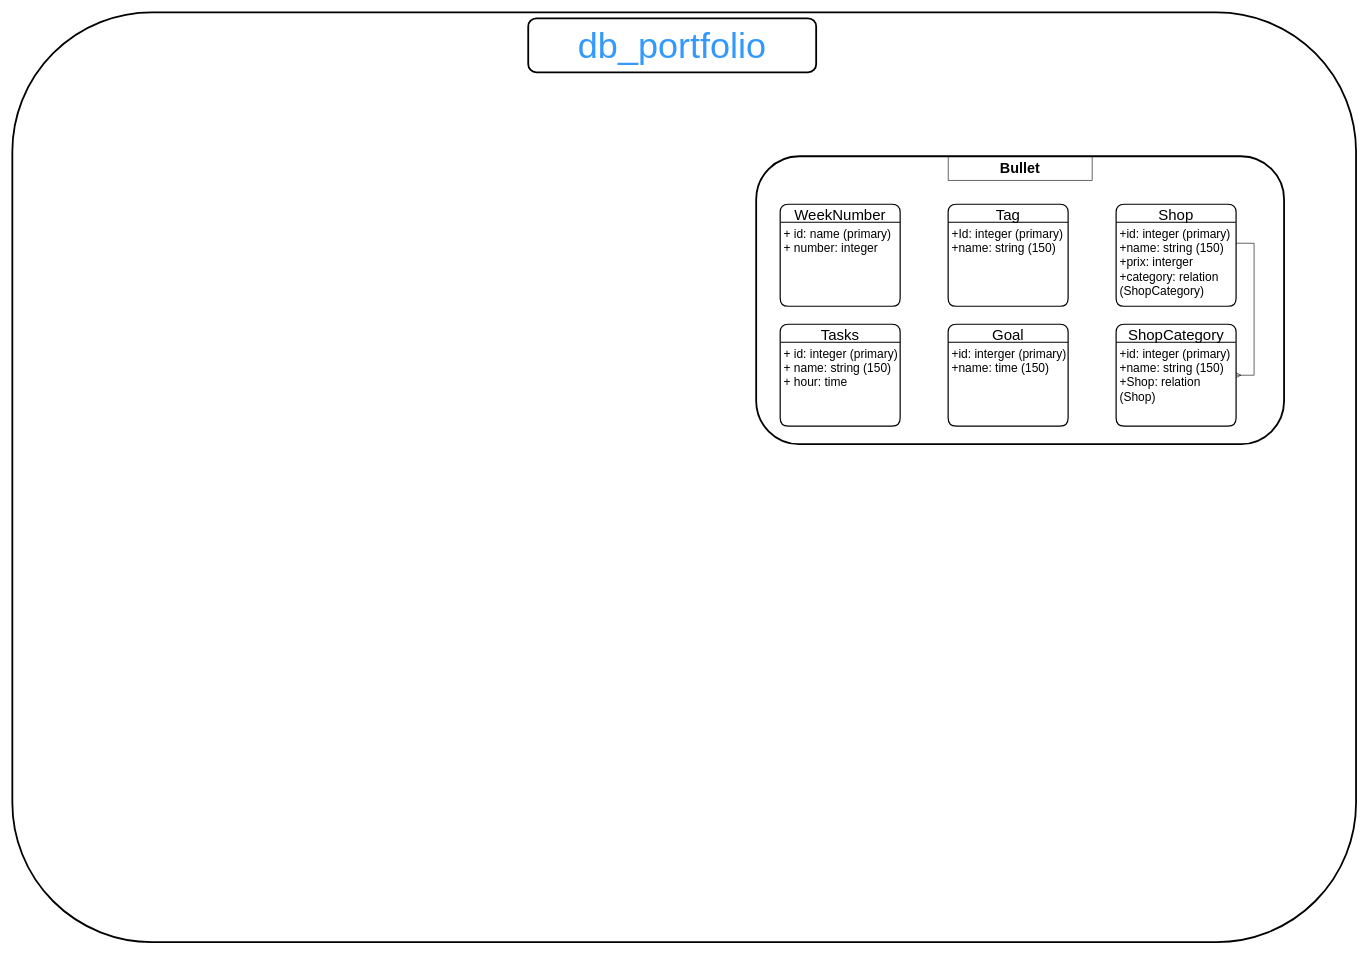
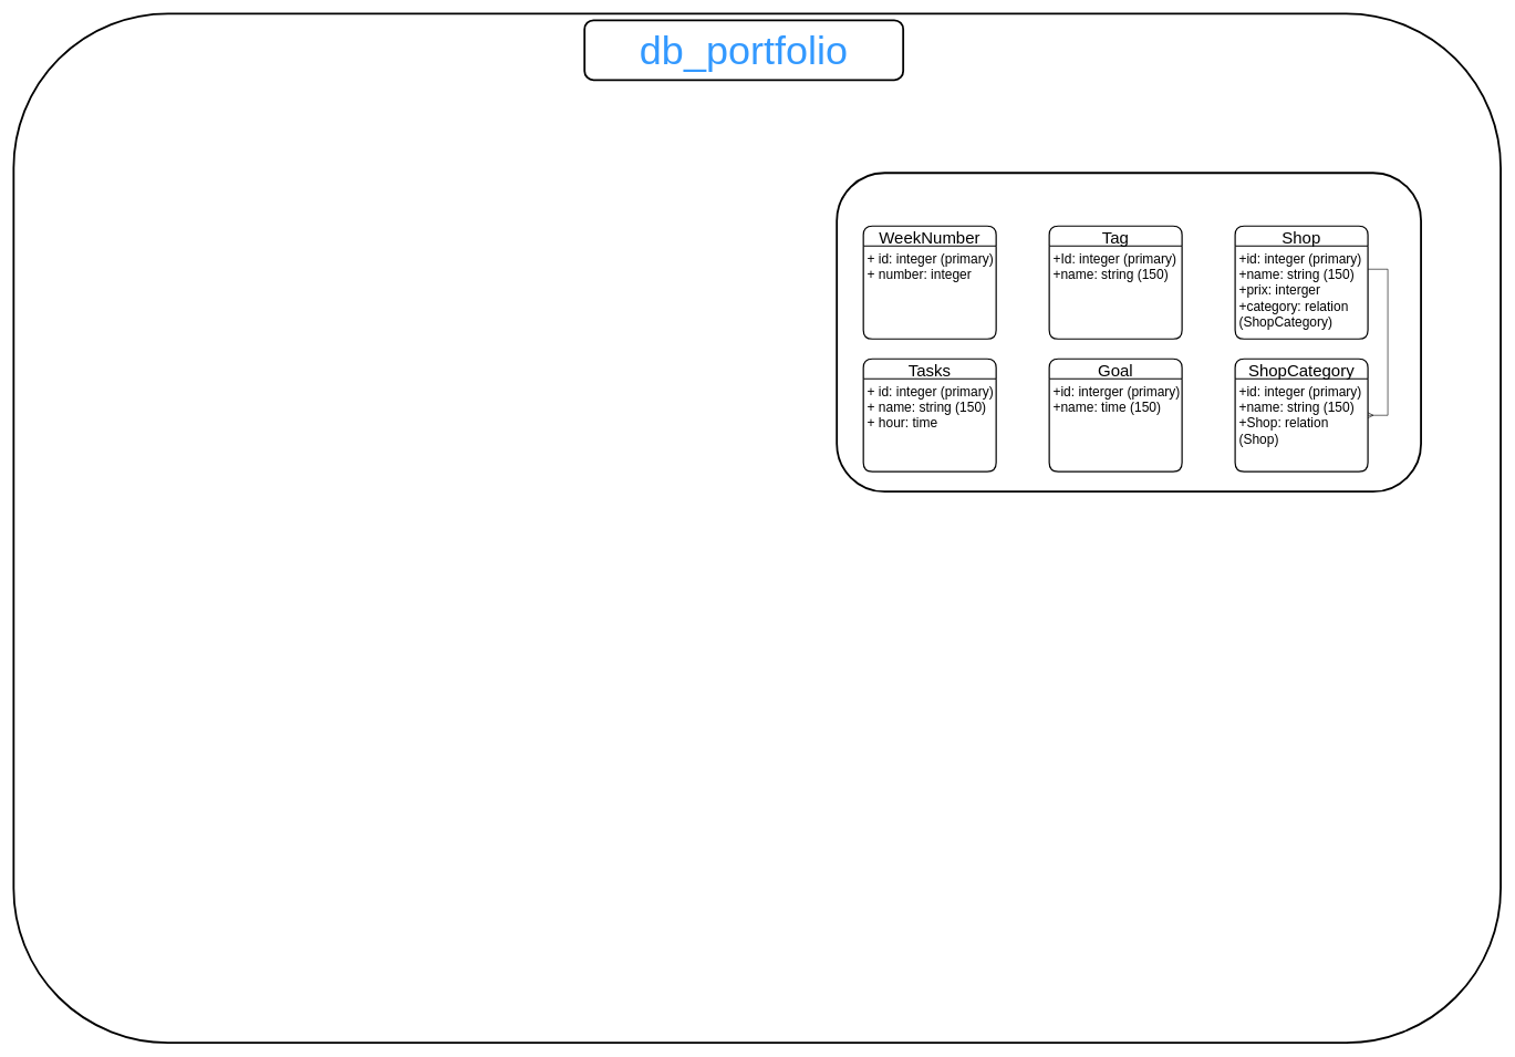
  <mxCell id="0" />
  <mxCell id="1" parent="0" />
  <mxCell id="2" value="" style="rounded=1;whiteSpace=wrap;html=1;fillColor=none;strokeWidth=3;" vertex="1" parent="1"><mxGeometry x="20" y="20" width="2240" height="1550" as="geometry" /></mxCell>
  <mxCell id="3" value="&lt;font style=&quot;font-size: 60px&quot; color=&quot;#3399ff&quot;&gt;db_portfolio&lt;/font&gt;" style="rounded=1;whiteSpace=wrap;html=1;strokeWidth=3;fillColor=none;" vertex="1" parent="1"><mxGeometry x="880" y="30" width="480" height="90" as="geometry" /></mxCell>
  <mxCell id="4" value="WeekNumber" style="swimlane;childLayout=stackLayout;horizontal=1;startSize=30;horizontalStack=0;rounded=1;fontSize=25;fontStyle=0;strokeWidth=2;resizeParent=0;resizeLast=1;shadow=0;dashed=0;align=center;" vertex="1" parent="1"><mxGeometry x="1300" y="340" width="200" height="170" as="geometry" /></mxCell>
- <mxCell id="5" value="+ id: name (primary)&#10;+ number: integer" style="align=left;strokeColor=none;fillColor=none;spacingLeft=4;fontSize=20;verticalAlign=top;resizable=0;rotatable=0;part=1;" vertex="1" parent="4"><mxGeometry y="30" width="200" height="140" as="geometry" /></mxCell>
+ <mxCell id="5" value="+ id: integer (primary)&#10;+ number: integer" style="align=left;strokeColor=none;fillColor=none;spacingLeft=4;fontSize=20;verticalAlign=top;resizable=0;rotatable=0;part=1;" vertex="1" parent="4"><mxGeometry y="30" width="200" height="140" as="geometry" /></mxCell>
  <mxCell id="6" value="Tasks" style="swimlane;childLayout=stackLayout;horizontal=1;startSize=30;horizontalStack=0;rounded=1;fontSize=25;fontStyle=0;strokeWidth=2;resizeParent=0;resizeLast=1;shadow=0;dashed=0;align=center;fillColor=none;" vertex="1" parent="1"><mxGeometry x="1300" y="540" width="200" height="170" as="geometry" /></mxCell>
  <mxCell id="7" value="+ id: integer (primary)&#10;+ name: string (150)&#10;+ hour: time" style="align=left;strokeColor=none;fillColor=none;spacingLeft=4;fontSize=20;verticalAlign=top;resizable=0;rotatable=0;part=1;" vertex="1" parent="6"><mxGeometry y="30" width="200" height="140" as="geometry" /></mxCell>
  <mxCell id="8" value="Tag" style="swimlane;childLayout=stackLayout;horizontal=1;startSize=30;horizontalStack=0;rounded=1;fontSize=25;fontStyle=0;strokeWidth=2;resizeParent=0;resizeLast=1;shadow=0;dashed=0;align=center;fillColor=none;" vertex="1" parent="1"><mxGeometry x="1580" y="340" width="200" height="170" as="geometry" /></mxCell>
  <mxCell id="9" value="+Id: integer (primary)&#10;+name: string (150)" style="align=left;strokeColor=none;fillColor=none;spacingLeft=4;fontSize=20;verticalAlign=top;resizable=0;rotatable=0;part=1;" vertex="1" parent="8"><mxGeometry y="30" width="200" height="140" as="geometry" /></mxCell>
  <mxCell id="10" value="Goal" style="swimlane;childLayout=stackLayout;horizontal=1;startSize=30;horizontalStack=0;rounded=1;fontSize=25;fontStyle=0;strokeWidth=2;resizeParent=0;resizeLast=1;shadow=0;dashed=0;align=center;fillColor=none;" vertex="1" parent="1"><mxGeometry x="1580" y="540" width="200" height="170" as="geometry" /></mxCell>
  <mxCell id="11" value="+id: interger (primary)&#10;+name: time (150)" style="align=left;strokeColor=none;fillColor=none;spacingLeft=4;fontSize=20;verticalAlign=top;resizable=0;rotatable=0;part=1;" vertex="1" parent="10"><mxGeometry y="30" width="200" height="140" as="geometry" /></mxCell>
  <mxCell id="12" value="Shop" style="swimlane;childLayout=stackLayout;horizontal=1;startSize=30;horizontalStack=0;rounded=1;fontSize=25;fontStyle=0;strokeWidth=2;resizeParent=0;resizeLast=1;shadow=0;dashed=0;align=center;fillColor=none;" vertex="1" parent="1"><mxGeometry x="1860" y="340" width="200" height="170" as="geometry" /></mxCell>
  <mxCell id="13" value="+id: integer (primary)&#10;+name: string (150)&#10;+prix: interger&#10;+category: relation&#10;(ShopCategory)&#10;" style="align=left;strokeColor=none;fillColor=none;spacingLeft=4;fontSize=20;verticalAlign=top;resizable=0;rotatable=0;part=1;" vertex="1" parent="12"><mxGeometry y="30" width="200" height="140" as="geometry" /></mxCell>
  <mxCell id="14" value="ShopCategory" style="swimlane;childLayout=stackLayout;horizontal=1;startSize=30;horizontalStack=0;rounded=1;fontSize=25;fontStyle=0;strokeWidth=2;resizeParent=0;resizeLast=1;shadow=0;dashed=0;align=center;fillColor=none;" vertex="1" parent="1"><mxGeometry x="1860" y="540" width="200" height="170" as="geometry" /></mxCell>
  <mxCell id="15" value="+id: integer (primary)&#10;+name: string (150)&#10;+Shop: relation&#10;(Shop)" style="align=left;strokeColor=none;fillColor=none;spacingLeft=4;fontSize=20;verticalAlign=top;resizable=0;rotatable=0;part=1;" vertex="1" parent="14"><mxGeometry y="30" width="200" height="140" as="geometry" /></mxCell>
- <mxCell id="16" value="&lt;font size=&quot;1&quot;&gt;&lt;b style=&quot;font-size: 24px&quot;&gt;Bullet&lt;/b&gt;&lt;/font&gt;" style="whiteSpace=wrap;html=1;align=center;fillColor=none;" vertex="1" parent="1"><mxGeometry x="1580" y="260" width="240" height="40" as="geometry" /></mxCell>
  <mxCell id="17" value="" style="edgeStyle=entityRelationEdgeStyle;fontSize=12;html=1;endArrow=ERmany;rounded=0;exitX=1;exitY=0.25;exitDx=0;exitDy=0;" edge="1" parent="1" source="13" target="14"><mxGeometry width="100" height="100" relative="1" as="geometry"><mxPoint x="2030" y="440" as="sourcePoint" /><mxPoint x="2120" y="330" as="targetPoint" /></mxGeometry></mxCell>
  <mxCell id="18" value="" style="rounded=1;whiteSpace=wrap;html=1;fontFamily=Helvetica;fontSize=25;fontColor=#3399FF;strokeWidth=3;fillColor=none;" vertex="1" parent="1"><mxGeometry x="1260" y="260" width="880" height="480" as="geometry" /></mxCell>
